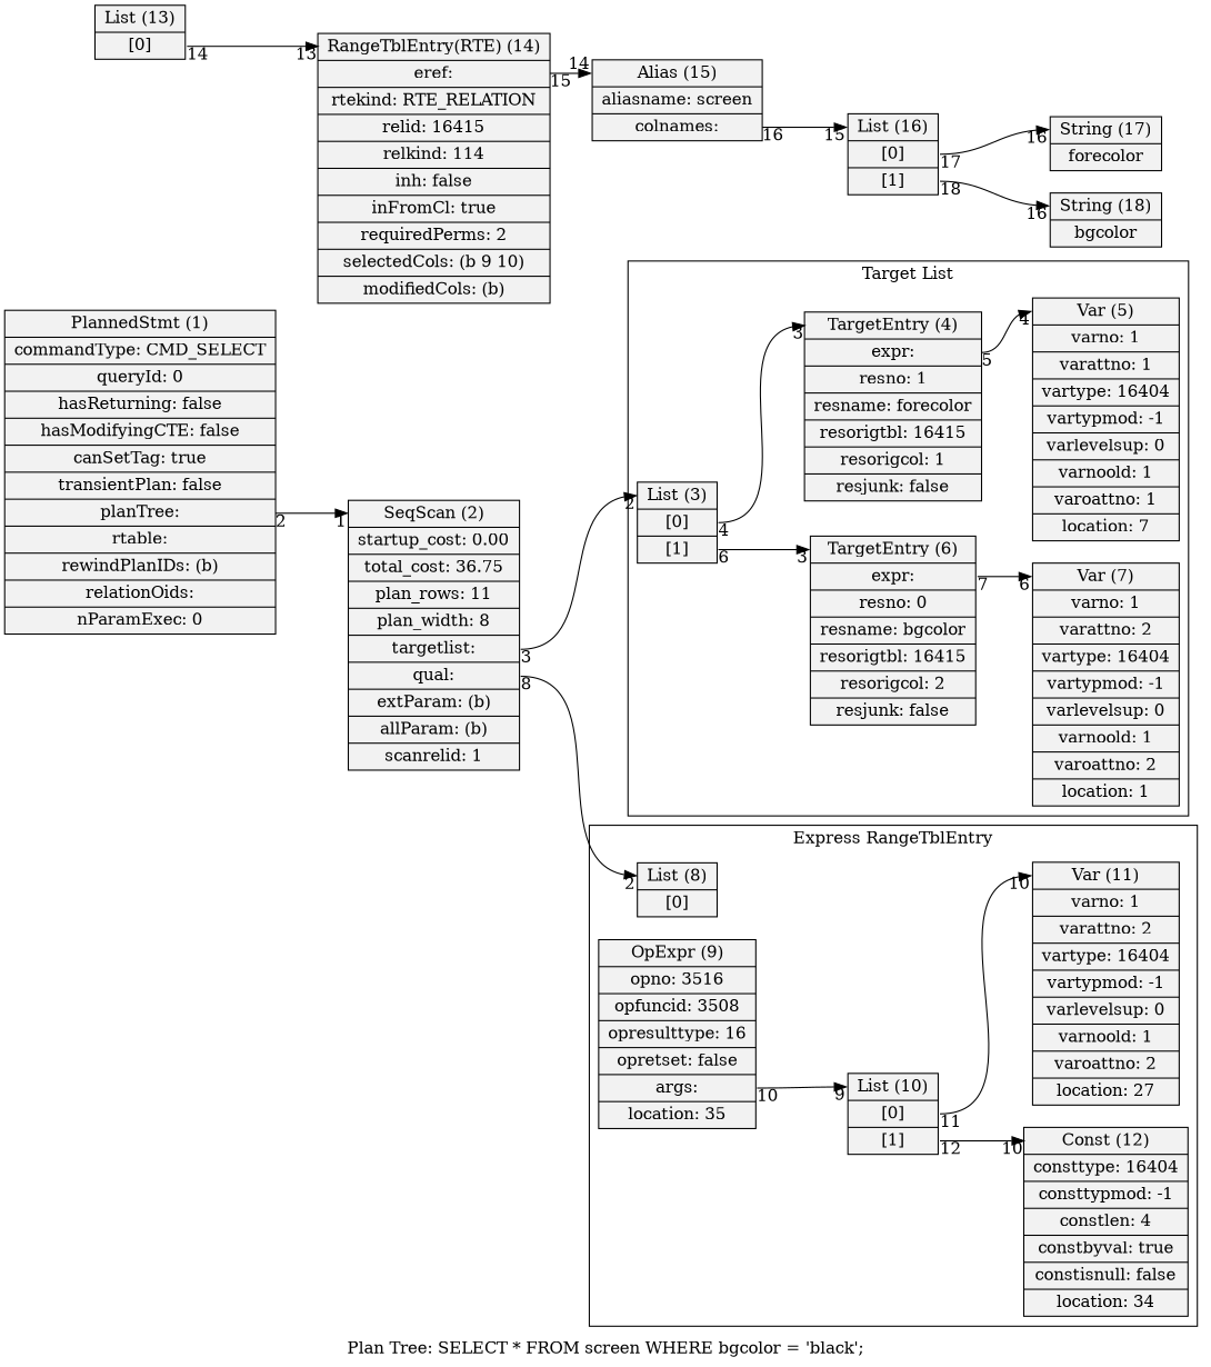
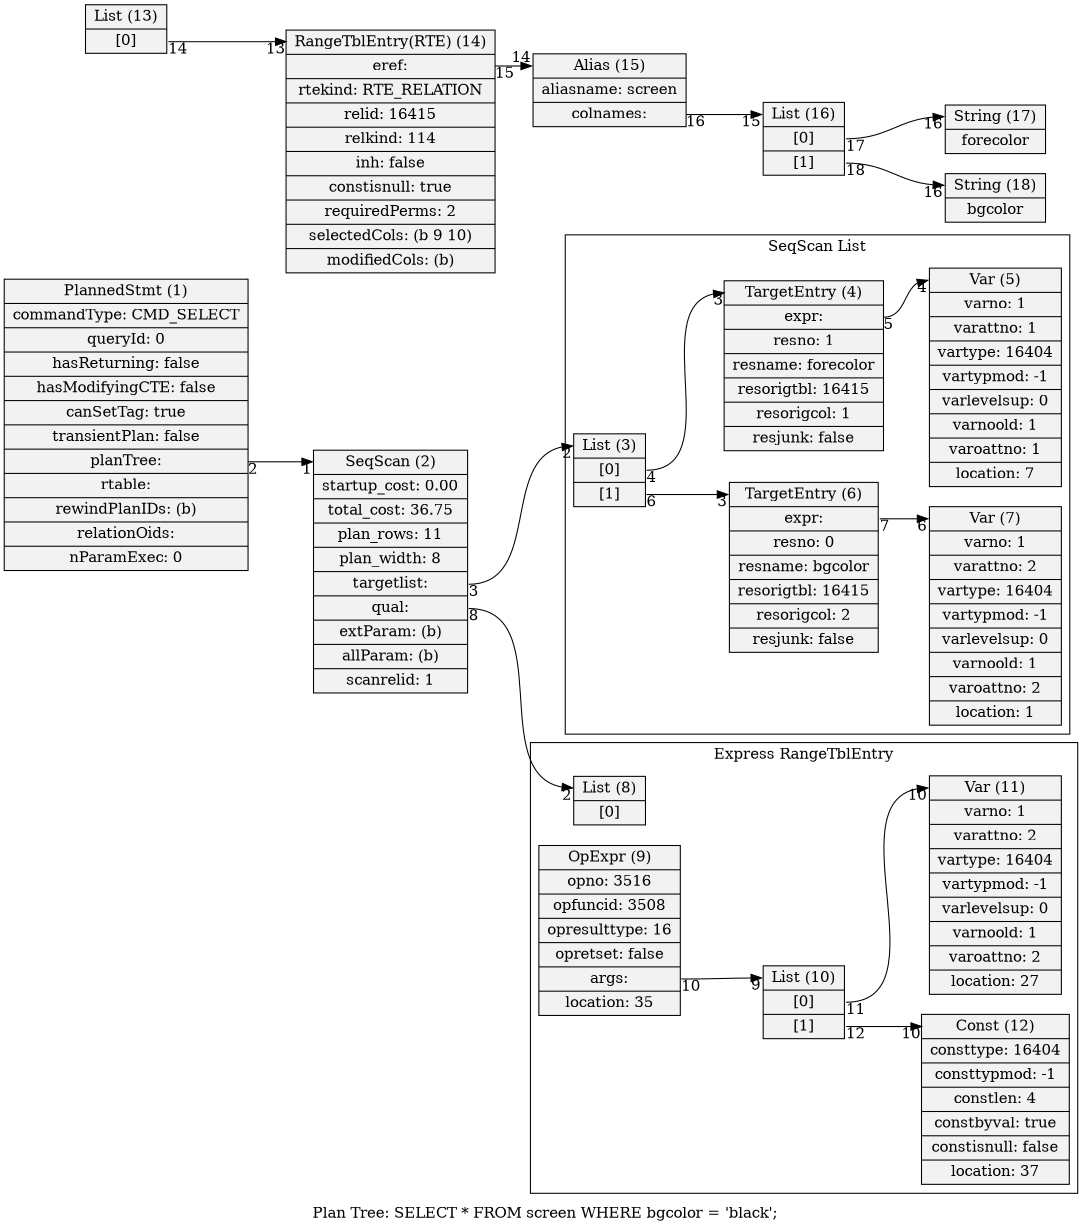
  digraph {
    label="Plan Tree: SELECT * FROM screen WHERE bgcolor = 'black';"
    rankdir=LR
    node [fillcolor=gray95 shape=record style=filled]
    edge [arrowtail=empty headlabel=3 headport=head tailport=1]
    n1 [label="<head> List (3)|<1> [0]|<2> [1]"]
    n2 [label="<head> TargetEntry (4)|<expr> expr: |resno: 1|resname: forecolor|resorigtbl: 16415|resorigcol: 1|resjunk: false"]
    n3 [label="<head> TargetEntry (6)|<expr> expr: |resno: 0|resname: bgcolor|resorigtbl: 16415|resorigcol: 2|resjunk: false"]
    n4 [label="<head> Var (5)|varno: 1|varattno: 1|vartype: 16404|vartypmod: -1|varlevelsup: 0|varnoold: 1|varoattno: 1|location: 7"]
    n5 [label="<head> Var (7)|varno: 1|varattno: 2|vartype: 16404|vartypmod: -1|varlevelsup: 0|varnoold: 1|varoattno: 2|location: 1"]
    n6 [label="<head> List (8)|<1> [0]"]
    n7 [label="<head> OpExpr (9)|opno: 3516|opfuncid: 3508|opresulttype: 16|opretset: false|<args> args: |location: 35"]
    n8 [label="<head> Var (11)|varno: 1|varattno: 2|vartype: 16404|vartypmod: -1|varlevelsup: 0|varnoold: 1|varoattno: 2|location: 27"]
    n9 [label="<head> List (10)|<1> [0]|<2> [1]"]
-   n10 [label="<head> Const (12)|consttype: 16404|consttypmod: -1|constlen: 4|constbyval: true|constisnull: false|location: 34"]
+   n10 [label="<head> Const (12)|consttype: 16404|consttypmod: -1|constlen: 4|constbyval: true|constisnull: false|location: 37"]
    n11 [label="<head> Alias (15)|aliasname: screen|<colnames> colnames: "]
    n12 [label="<head> List (16)|<1> [0]|<2> [1]"]
    n13 [label="<head> String (17)|forecolor"]
    n14 [label="<head> String (18)|bgcolor"]
    n15 [label="<head> SeqScan (2)|startup_cost: 0.00|total_cost: 36.75|plan_rows: 11|plan_width: 8|<targetlist> targetlist: |<qual> qual: |extParam: (b)|allParam: (b)|scanrelid: 1"]
-   n16 [label="<head> RangeTblEntry(RTE) (14)|<eref> eref: |rtekind: RTE_RELATION|relid: 16415|relkind: 114|inh: false|inFromCl: true|requiredPerms: 2|selectedCols: (b 9 10)|modifiedCols: (b)"]
+   n16 [label="<head> RangeTblEntry(RTE) (14)|<eref> eref: |rtekind: RTE_RELATION|relid: 16415|relkind: 114|inh: false|constisnull: true|requiredPerms: 2|selectedCols: (b 9 10)|modifiedCols: (b)"]
    n17 [label="<head> List (13)|<1> [0]"]
    n18 [label="<head> PlannedStmt (1)|commandType: CMD_SELECT|queryId: 0|hasReturning: false|hasModifyingCTE: false|canSetTag: true|transientPlan: false|<planTree> planTree: |<rtable> rtable: |rewindPlanIDs: (b)|<relationOids> relationOids: |nParamExec: 0"]
    subgraph cluster_1 {
-     label="Target List"
+     label="SeqScan List"
      n1
      n2
      n3
      n4
      n5
    }
    subgraph cluster_2 {
      label="Express RangeTblEntry"
      n6
      n7
      n8
      n9
      n10
    }
    n1 -> n2 [taillabel=4]
    n1 -> n3 [taillabel=6 tailport=2]
    n2 -> n4 [headlabel=4 taillabel=5 tailport=expr]
    n3 -> n5 [headlabel=6 taillabel=7 tailport=expr]
    n7 -> n9 [headlabel=9 taillabel=10 tailport=args]
    n9 -> n8 [headlabel=10 taillabel=11]
    n9 -> n10 [headlabel=10 taillabel=12 tailport=2]
    n11 -> n12 [headlabel=15 taillabel=16 tailport=colnames]
    n12 -> n13 [headlabel=16 taillabel=17]
    n12 -> n14 [headlabel=16 taillabel=18 tailport=2]
    n15 -> n1 [headlabel=2 taillabel=3 tailport=targetlist]
    n15 -> n6 [headlabel=2 taillabel=8 tailport=qual]
    n16 -> n11 [headlabel=14 taillabel=15 tailport=eref]
    n17 -> n16 [headlabel=13 taillabel=14]
    n18 -> n15 [headlabel=1 taillabel=2 tailport=planTree]
  }
